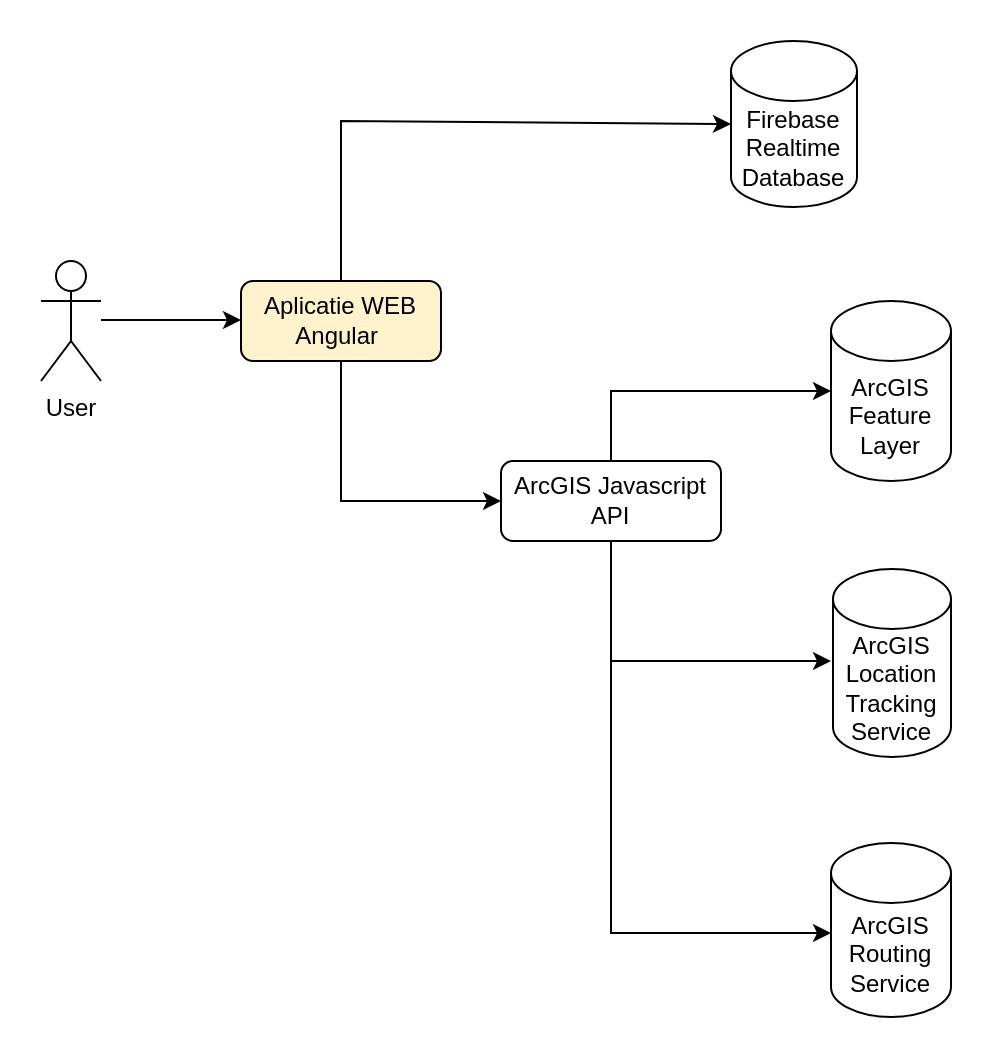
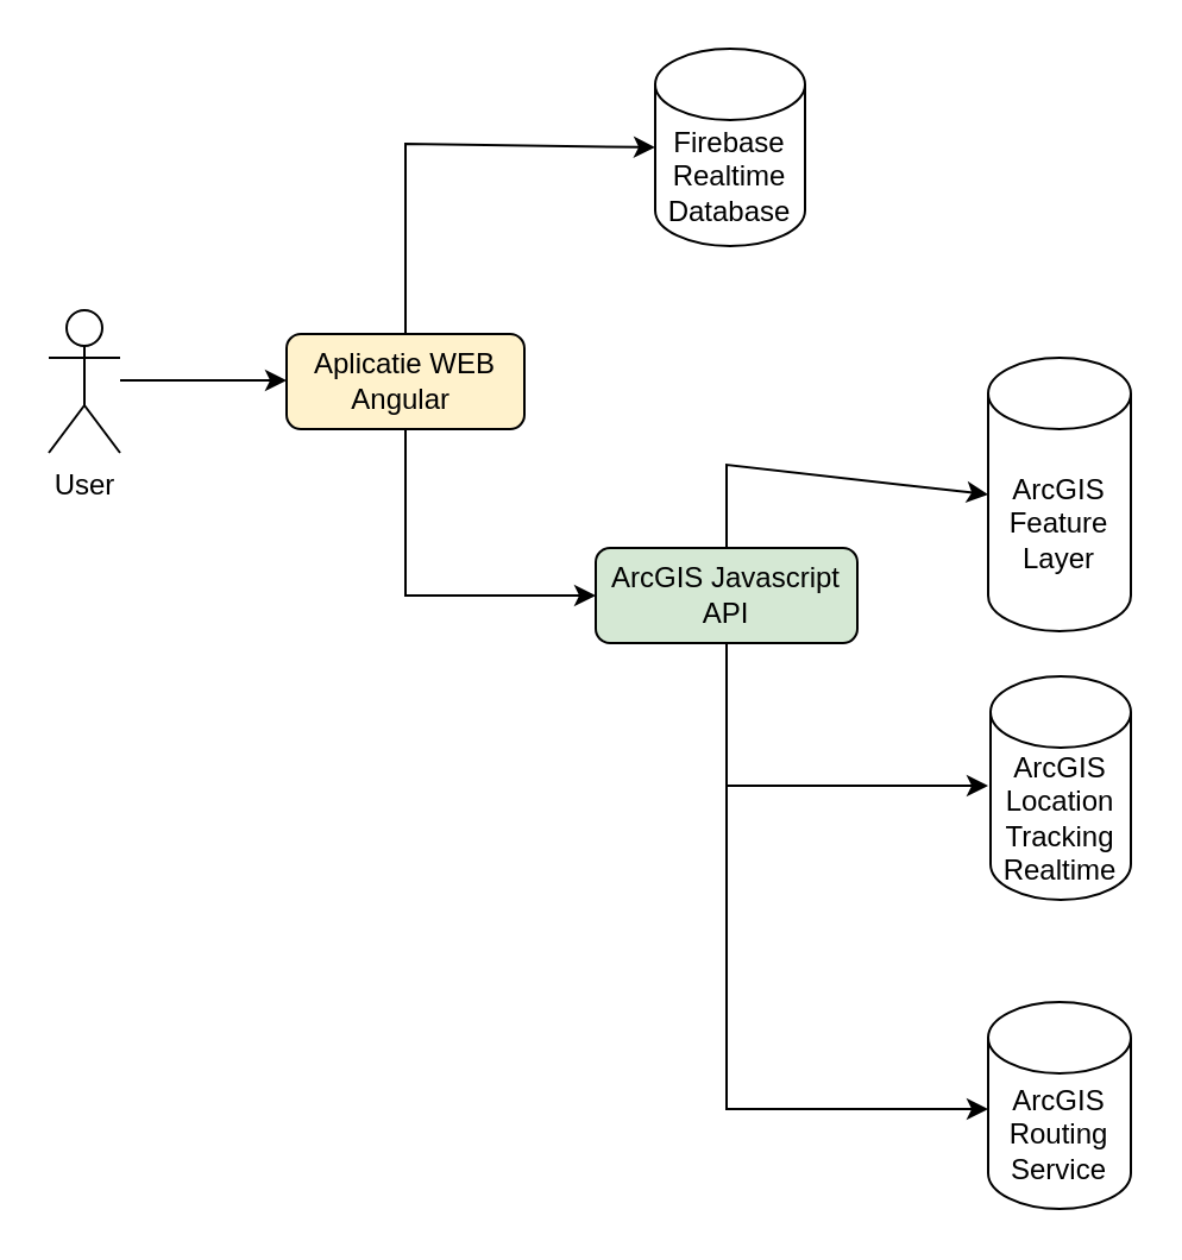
  <mxCell id="0" />
  <mxCell id="1" parent="0" />
  <mxCell id="2" value="User" style="shape=umlActor;verticalLabelPosition=bottom;verticalAlign=top;html=1;outlineConnect=0;" vertex="1" parent="1"><mxGeometry x="20" y="130" width="30" height="60" as="geometry" /></mxCell>
  <mxCell id="3" value="Aplicatie WEB Angular&amp;nbsp;" style="rounded=1;whiteSpace=wrap;html=1;fillColor=#fff2cc;" vertex="1" parent="1"><mxGeometry x="120" y="140" width="100" height="40" as="geometry" /></mxCell>
- <mxCell id="4" value="ArcGIS Javascript API" style="rounded=1;whiteSpace=wrap;html=1;" vertex="1" parent="1"><mxGeometry x="250" y="230" width="110" height="40" as="geometry" /></mxCell>
- <mxCell id="5" value="Firebase Realtime Database" style="shape=cylinder3;whiteSpace=wrap;html=1;boundedLbl=1;backgroundOutline=1;size=15;" vertex="1" parent="1"><mxGeometry x="365" y="20" width="63" height="83" as="geometry" /></mxCell>
- <mxCell id="6" value="ArcGIS Feature Layer" style="shape=cylinder3;whiteSpace=wrap;html=1;boundedLbl=1;backgroundOutline=1;size=15;" vertex="1" parent="1"><mxGeometry x="415" y="150" width="60" height="90" as="geometry" /></mxCell>
+ <mxCell id="4" value="ArcGIS Javascript API" style="rounded=1;whiteSpace=wrap;html=1;fillColor=#d5e8d4;" vertex="1" parent="1"><mxGeometry x="250" y="230" width="110" height="40" as="geometry" /></mxCell>
+ <mxCell id="5" value="Firebase Realtime Database" style="shape=cylinder3;whiteSpace=wrap;html=1;boundedLbl=1;backgroundOutline=1;size=15;" vertex="1" parent="1"><mxGeometry x="275" y="20" width="63" height="83" as="geometry" /></mxCell>
+ <mxCell id="6" value="ArcGIS Feature Layer" style="shape=cylinder3;whiteSpace=wrap;html=1;boundedLbl=1;backgroundOutline=1;size=15;" vertex="1" parent="1"><mxGeometry x="415" y="150" width="60" height="115" as="geometry" /></mxCell>
  <mxCell id="7" value="ArcGIS Routing Service" style="shape=cylinder3;whiteSpace=wrap;html=1;boundedLbl=1;backgroundOutline=1;size=15;" vertex="1" parent="1"><mxGeometry x="415" y="421" width="60" height="87" as="geometry" /></mxCell>
  <mxCell id="8" value="" style="endArrow=classic;html=1;rounded=0;" edge="1" parent="1"><mxGeometry width="50" height="50" relative="1" as="geometry"><mxPoint x="50" y="159.5" as="sourcePoint" /><mxPoint x="120" y="159.5" as="targetPoint" /></mxGeometry></mxCell>
  <mxCell id="9" value="" style="endArrow=classic;html=1;rounded=0;entryX=0;entryY=0.5;entryDx=0;entryDy=0;entryPerimeter=0;" edge="1" parent="1" target="5"><mxGeometry width="50" height="50" relative="1" as="geometry"><mxPoint x="170" y="140" as="sourcePoint" /><mxPoint x="220" y="90" as="targetPoint" /><Array as="points"><mxPoint x="170" y="60" /></Array></mxGeometry></mxCell>
  <mxCell id="10" value="" style="endArrow=classic;html=1;rounded=0;exitX=0.5;exitY=1;exitDx=0;exitDy=0;" edge="1" parent="1" source="3"><mxGeometry width="50" height="50" relative="1" as="geometry"><mxPoint x="200" y="300" as="sourcePoint" /><mxPoint x="250" y="250" as="targetPoint" /><Array as="points"><mxPoint x="170" y="250" /></Array></mxGeometry></mxCell>
  <mxCell id="11" value="" style="endArrow=classic;html=1;rounded=0;entryX=0;entryY=0.5;entryDx=0;entryDy=0;entryPerimeter=0;exitX=0.5;exitY=0;exitDx=0;exitDy=0;" edge="1" parent="1" source="4" target="6"><mxGeometry width="50" height="50" relative="1" as="geometry"><mxPoint x="310" y="230" as="sourcePoint" /><mxPoint x="360" y="180" as="targetPoint" /><Array as="points"><mxPoint x="305" y="195" /></Array></mxGeometry></mxCell>
  <mxCell id="12" value="" style="endArrow=classic;html=1;rounded=0;exitX=0.5;exitY=1;exitDx=0;exitDy=0;" edge="1" parent="1" source="4"><mxGeometry width="50" height="50" relative="1" as="geometry"><mxPoint x="365" y="380" as="sourcePoint" /><mxPoint x="415" y="330" as="targetPoint" /><Array as="points"><mxPoint x="305" y="330" /></Array></mxGeometry></mxCell>
- <mxCell id="13" value="ArcGIS Location Tracking Service" style="shape=cylinder3;whiteSpace=wrap;html=1;boundedLbl=1;backgroundOutline=1;size=15;" vertex="1" parent="1"><mxGeometry x="416" y="284" width="59" height="94" as="geometry" /></mxCell>
+ <mxCell id="13" value="ArcGIS Location Tracking Realtime" style="shape=cylinder3;whiteSpace=wrap;html=1;boundedLbl=1;backgroundOutline=1;size=15;" vertex="1" parent="1"><mxGeometry x="416" y="284" width="59" height="94" as="geometry" /></mxCell>
  <mxCell id="14" value="" style="endArrow=classic;html=1;rounded=0;exitX=0.5;exitY=1;exitDx=0;exitDy=0;" edge="1" parent="1" source="4"><mxGeometry width="50" height="50" relative="1" as="geometry"><mxPoint x="365" y="516" as="sourcePoint" /><mxPoint x="415" y="466" as="targetPoint" /><Array as="points"><mxPoint x="305" y="466" /></Array></mxGeometry></mxCell>
